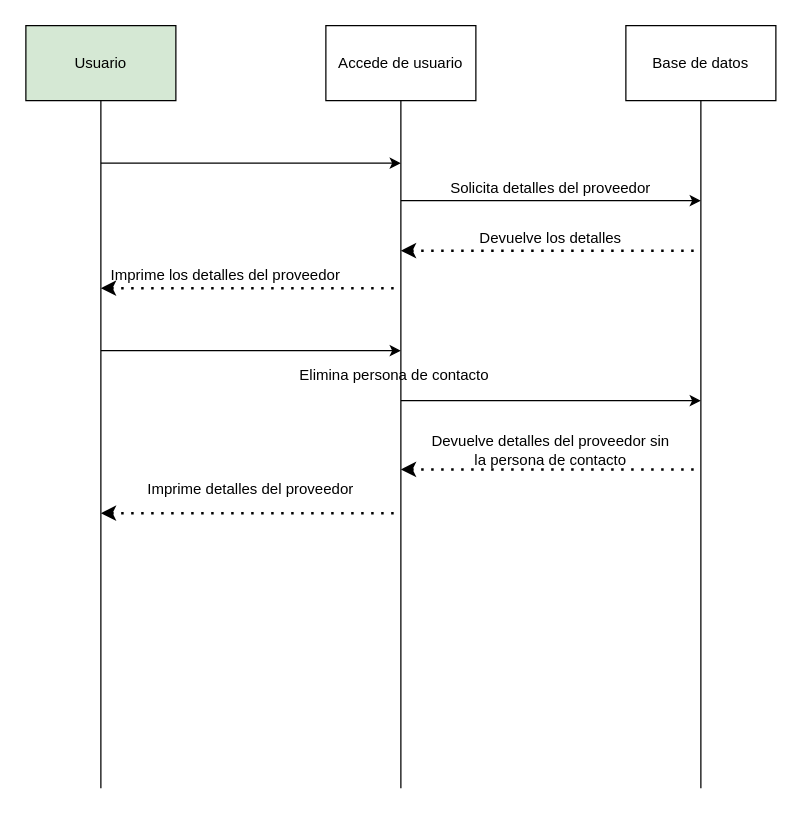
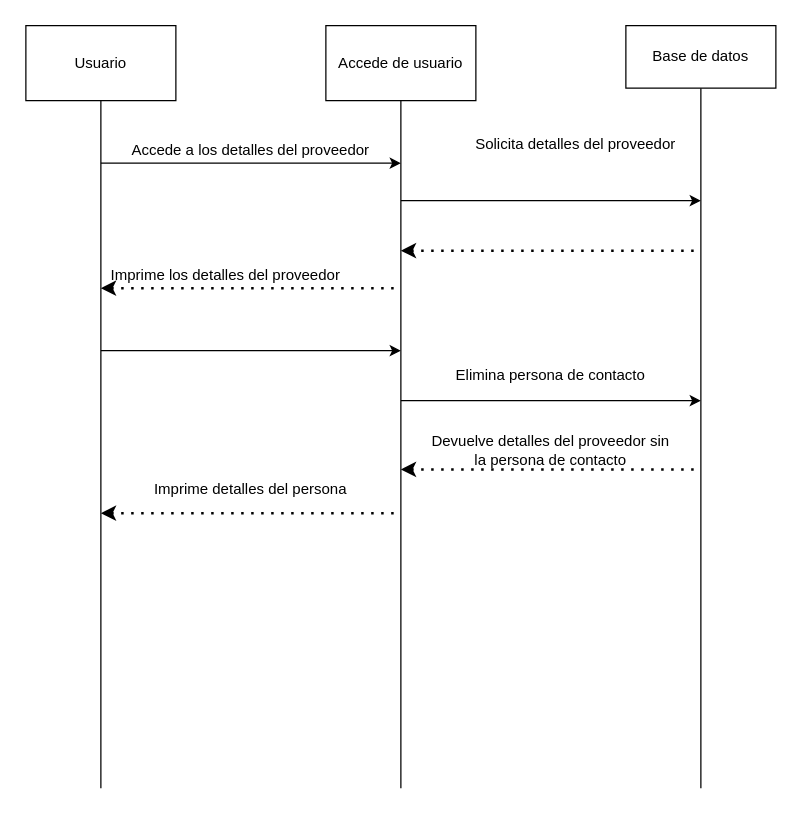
  <mxCell id="0" />
  <mxCell id="1" parent="0" />
  <mxCell id="2" style="edgeStyle=orthogonalEdgeStyle;rounded=0;orthogonalLoop=1;jettySize=auto;html=1;exitX=0.5;exitY=1;exitDx=0;exitDy=0;endArrow=none;endFill=0;" edge="1" parent="1" source="3"><mxGeometry relative="1" as="geometry"><mxPoint x="560" y="620" as="targetPoint" /><Array as="points"><mxPoint x="560" y="630" /><mxPoint x="560" y="630" /></Array></mxGeometry></mxCell>
- <mxCell id="3" value="Base de datos" style="rounded=0;whiteSpace=wrap;html=1;" vertex="1" parent="1"><mxGeometry x="500" y="20" width="120" height="60" as="geometry" /></mxCell>
+ <mxCell id="3" value="Base de datos" style="rounded=0;whiteSpace=wrap;html=1;" vertex="1" parent="1"><mxGeometry x="500" y="20" width="120" height="50" as="geometry" /></mxCell>
  <mxCell id="4" style="edgeStyle=orthogonalEdgeStyle;rounded=0;orthogonalLoop=1;jettySize=auto;html=1;exitX=0.5;exitY=1;exitDx=0;exitDy=0;endArrow=none;endFill=0;" edge="1" parent="1" source="5"><mxGeometry relative="1" as="geometry"><mxPoint x="320" y="630" as="targetPoint" /></mxGeometry></mxCell>
  <mxCell id="5" value="Accede de usuario" style="rounded=0;whiteSpace=wrap;html=1;" vertex="1" parent="1"><mxGeometry x="260" y="20" width="120" height="60" as="geometry" /></mxCell>
  <mxCell id="6" style="edgeStyle=orthogonalEdgeStyle;rounded=0;orthogonalLoop=1;jettySize=auto;html=1;exitX=0.5;exitY=1;exitDx=0;exitDy=0;endArrow=none;endFill=0;" edge="1" parent="1" source="7"><mxGeometry relative="1" as="geometry"><mxPoint x="80" y="630" as="targetPoint" /></mxGeometry></mxCell>
- <mxCell id="7" value="Usuario" style="rounded=0;whiteSpace=wrap;html=1;fillColor=#d5e8d4;" vertex="1" parent="1"><mxGeometry x="20" y="20" width="120" height="60" as="geometry" /></mxCell>
+ <mxCell id="7" value="Usuario" style="rounded=0;whiteSpace=wrap;html=1;" vertex="1" parent="1"><mxGeometry x="20" y="20" width="120" height="60" as="geometry" /></mxCell>
  <mxCell id="8" value="" style="endArrow=classic;html=1;" edge="1" parent="1"><mxGeometry width="50" height="50" relative="1" as="geometry"><mxPoint x="80" y="130" as="sourcePoint" /><mxPoint x="320" y="130" as="targetPoint" /></mxGeometry></mxCell>
+ <mxCell id="9" value="Accede a los detalles del proveedor" style="text;html=1;strokeColor=none;fillColor=none;align=center;verticalAlign=middle;whiteSpace=wrap;rounded=0;" vertex="1" parent="1"><mxGeometry x="100" y="110" width="200" height="20" as="geometry" /></mxCell>
  <mxCell id="10" value="" style="endArrow=classic;html=1;" edge="1" parent="1"><mxGeometry width="50" height="50" relative="1" as="geometry"><mxPoint x="320" y="160" as="sourcePoint" /><mxPoint x="560" y="160" as="targetPoint" /></mxGeometry></mxCell>
- <mxCell id="11" value="Solicita detalles del proveedor" style="text;html=1;strokeColor=none;fillColor=none;align=center;verticalAlign=middle;whiteSpace=wrap;rounded=0;" vertex="1" parent="1"><mxGeometry x="340" y="140" width="200" height="20" as="geometry" /></mxCell>
+ <mxCell id="11" value="Solicita detalles del proveedor" style="text;html=1;strokeColor=none;fillColor=none;align=center;verticalAlign=middle;whiteSpace=wrap;rounded=0;" vertex="1" parent="1"><mxGeometry x="360" y="105" width="200" height="20" as="geometry" /></mxCell>
  <mxCell id="12" value="" style="endArrow=none;dashed=1;html=1;dashPattern=1 3;strokeWidth=2;startArrow=classic;startFill=1;" edge="1" parent="1"><mxGeometry width="50" height="50" relative="1" as="geometry"><mxPoint x="320" y="200" as="sourcePoint" /><mxPoint x="560" y="200" as="targetPoint" /></mxGeometry></mxCell>
- <mxCell id="13" value="Devuelve los detalles" style="text;html=1;strokeColor=none;fillColor=none;align=center;verticalAlign=middle;whiteSpace=wrap;rounded=0;" vertex="1" parent="1"><mxGeometry x="340" y="180" width="200" height="20" as="geometry" /></mxCell>
  <mxCell id="14" value="" style="endArrow=none;dashed=1;html=1;dashPattern=1 3;strokeWidth=2;startArrow=classic;startFill=1;" edge="1" parent="1"><mxGeometry width="50" height="50" relative="1" as="geometry"><mxPoint x="80" y="230" as="sourcePoint" /><mxPoint x="320" y="230" as="targetPoint" /></mxGeometry></mxCell>
  <mxCell id="15" value="Imprime los detalles del proveedor" style="text;html=1;strokeColor=none;fillColor=none;align=center;verticalAlign=middle;whiteSpace=wrap;rounded=0;" vertex="1" parent="1"><mxGeometry x="80" y="210" width="200" height="20" as="geometry" /></mxCell>
  <mxCell id="16" value="" style="endArrow=classic;html=1;" edge="1" parent="1"><mxGeometry width="50" height="50" relative="1" as="geometry"><mxPoint x="80" y="280" as="sourcePoint" /><mxPoint x="320" y="280" as="targetPoint" /></mxGeometry></mxCell>
  <mxCell id="17" value="" style="endArrow=classic;html=1;" edge="1" parent="1"><mxGeometry width="50" height="50" relative="1" as="geometry"><mxPoint x="320" y="320" as="sourcePoint" /><mxPoint x="560" y="320" as="targetPoint" /></mxGeometry></mxCell>
- <mxCell id="18" value="Elimina persona de contacto" style="text;html=1;strokeColor=none;fillColor=none;align=center;verticalAlign=middle;whiteSpace=wrap;rounded=0;" vertex="1" parent="1"><mxGeometry x="215" y="290" width="200" height="20" as="geometry" /></mxCell>
+ <mxCell id="18" value="Elimina persona de contacto" style="text;html=1;strokeColor=none;fillColor=none;align=center;verticalAlign=middle;whiteSpace=wrap;rounded=0;" vertex="1" parent="1"><mxGeometry x="340" y="290" width="200" height="20" as="geometry" /></mxCell>
  <mxCell id="19" value="" style="endArrow=none;dashed=1;html=1;dashPattern=1 3;strokeWidth=2;startArrow=classic;startFill=1;" edge="1" parent="1"><mxGeometry width="50" height="50" relative="1" as="geometry"><mxPoint x="320" y="375" as="sourcePoint" /><mxPoint x="560" y="375" as="targetPoint" /></mxGeometry></mxCell>
  <mxCell id="20" value="Devuelve detalles del proveedor sin la persona de contacto" style="text;html=1;strokeColor=none;fillColor=none;align=center;verticalAlign=middle;whiteSpace=wrap;rounded=0;" vertex="1" parent="1"><mxGeometry x="340" y="350" width="200" height="20" as="geometry" /></mxCell>
  <mxCell id="21" value="" style="endArrow=none;dashed=1;html=1;dashPattern=1 3;strokeWidth=2;startArrow=classic;startFill=1;" edge="1" parent="1"><mxGeometry width="50" height="50" relative="1" as="geometry"><mxPoint x="80" y="410" as="sourcePoint" /><mxPoint x="320" y="410" as="targetPoint" /></mxGeometry></mxCell>
- <mxCell id="22" value="Imprime detalles del proveedor" style="text;html=1;strokeColor=none;fillColor=none;align=center;verticalAlign=middle;whiteSpace=wrap;rounded=0;" vertex="1" parent="1"><mxGeometry x="100" y="381" width="200" height="20" as="geometry" /></mxCell>
+ <mxCell id="22" value="Imprime detalles del persona" style="text;html=1;strokeColor=none;fillColor=none;align=center;verticalAlign=middle;whiteSpace=wrap;rounded=0;" vertex="1" parent="1"><mxGeometry x="100" y="381" width="200" height="20" as="geometry" /></mxCell>
